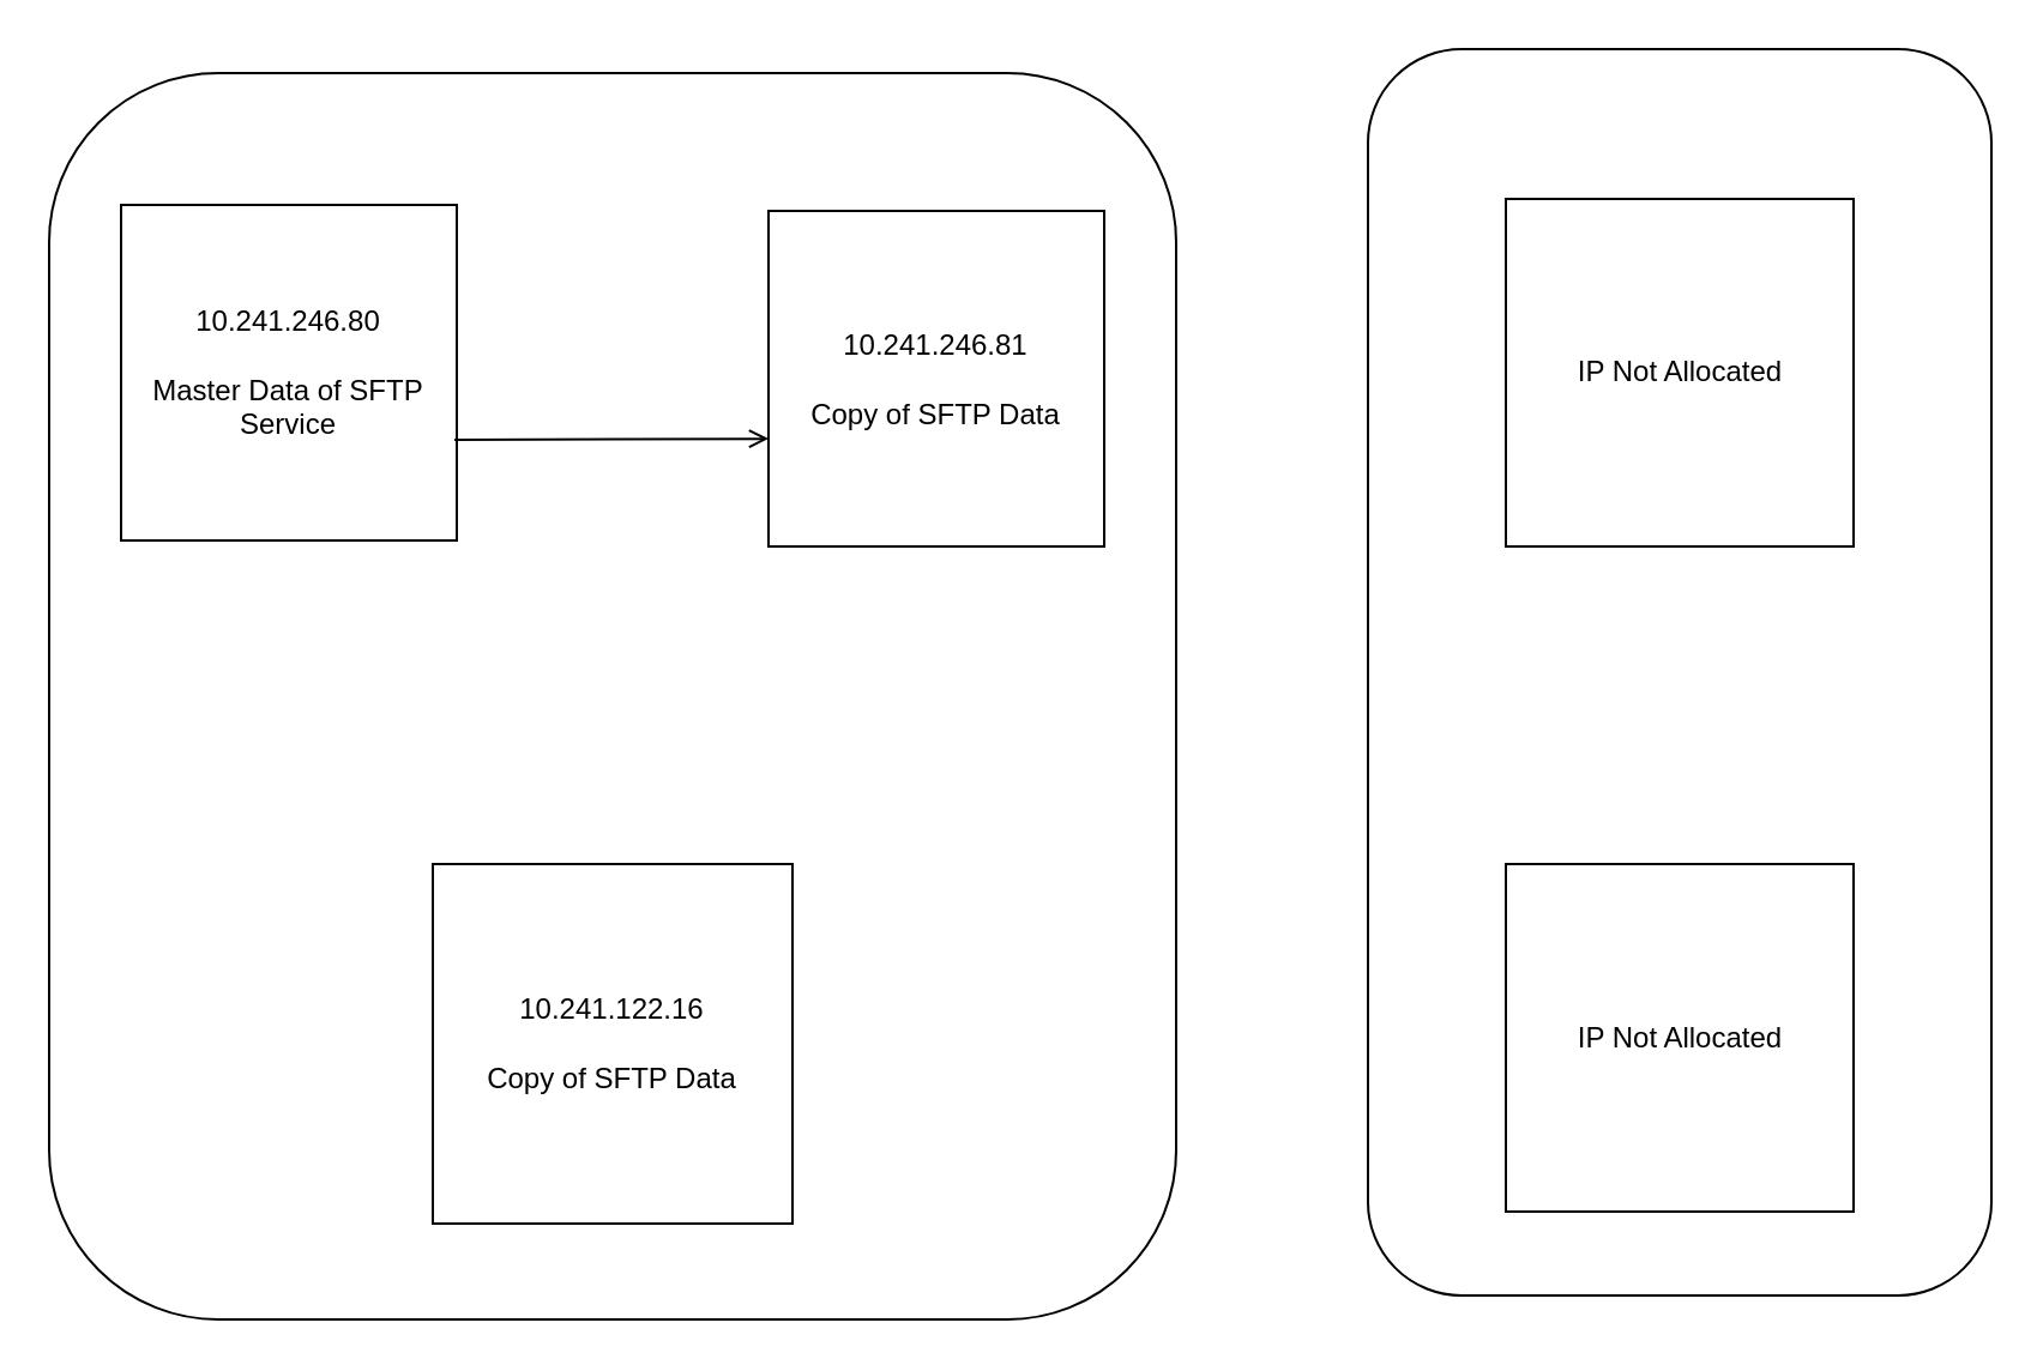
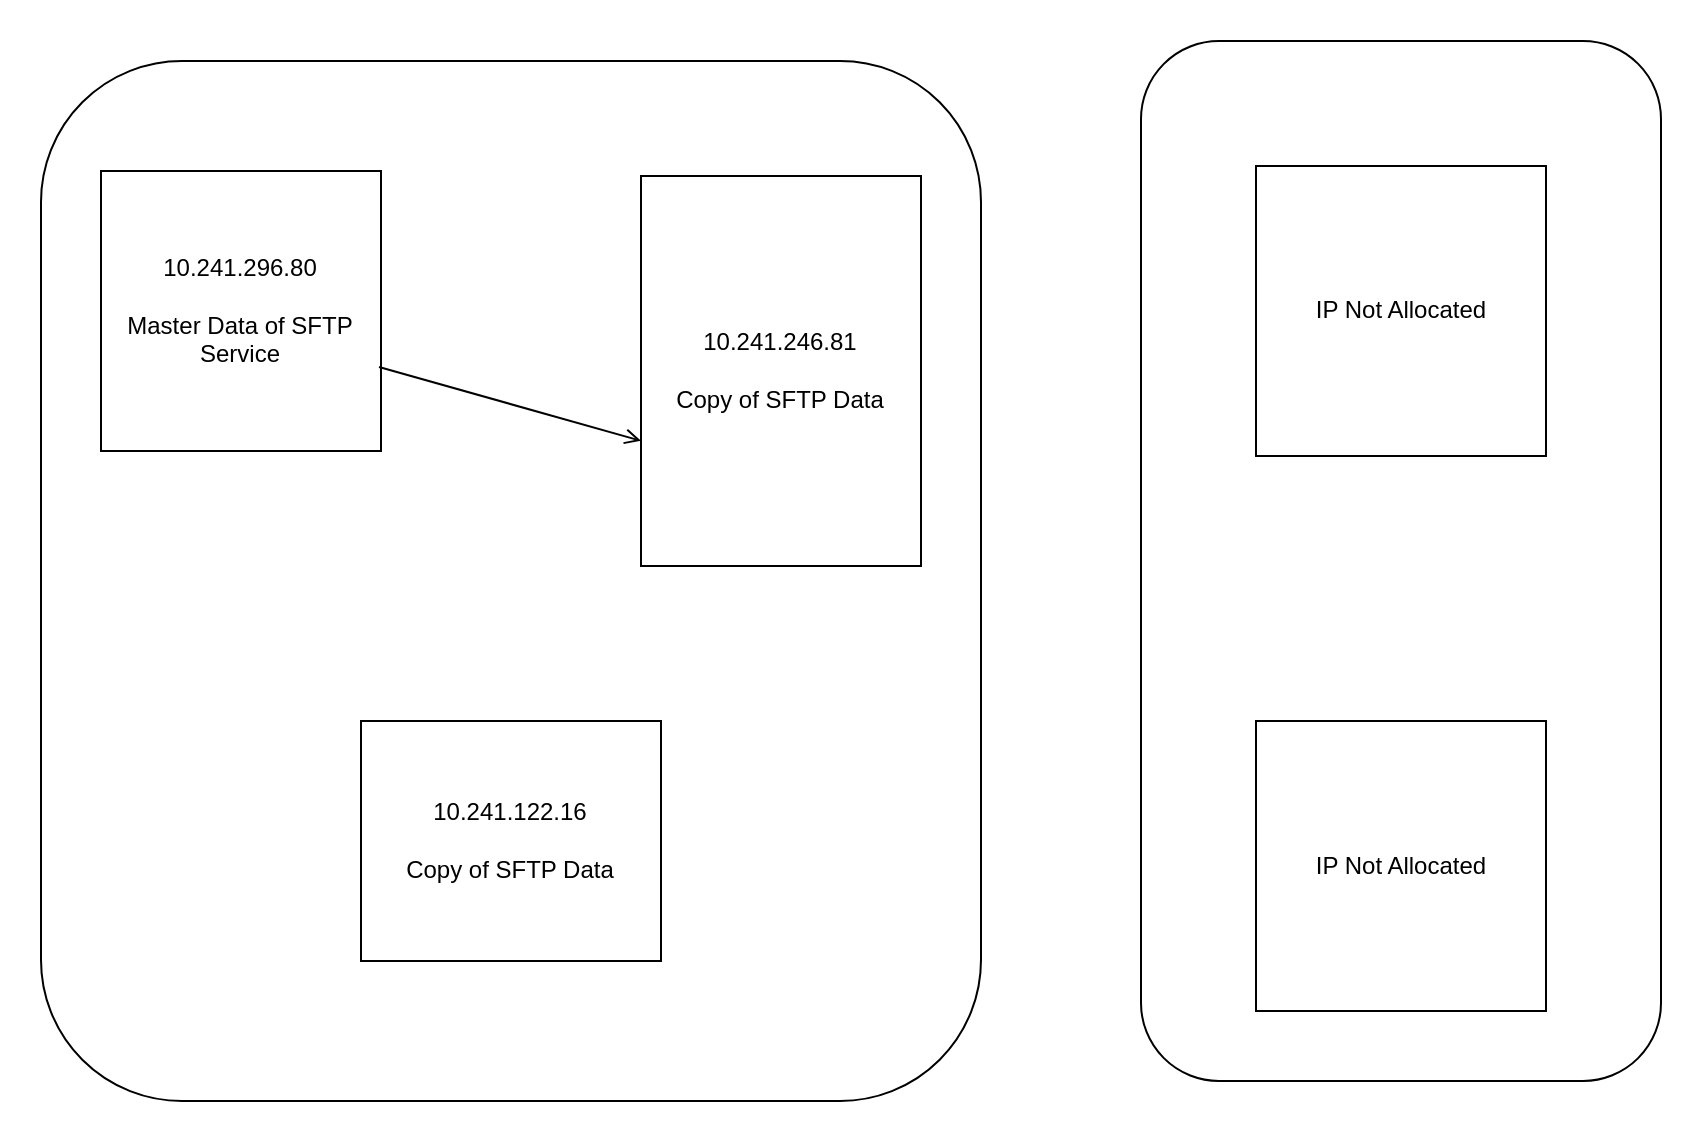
  <mxCell id="0" />
  <mxCell id="1" parent="0" />
  <mxCell id="2" value="" style="rounded=1;whiteSpace=wrap;html=1;" vertex="1" parent="1"><mxGeometry x="570" y="20" width="260" height="520" as="geometry" /></mxCell>
  <mxCell id="3" value="" style="rounded=1;whiteSpace=wrap;html=1;" vertex="1" parent="1"><mxGeometry x="20" y="30" width="470" height="520" as="geometry" /></mxCell>
- <mxCell id="4" value="10.241.122.16&lt;br&gt;&lt;br&gt;Copy of SFTP Data" style="whiteSpace=wrap;html=1;aspect=fixed;" vertex="1" parent="1"><mxGeometry x="180" y="360" width="150" height="150" as="geometry" /></mxCell>
- <mxCell id="5" value="10.241.246.81&lt;br&gt;&lt;br&gt;Copy of SFTP Data" style="whiteSpace=wrap;html=1;aspect=fixed;" vertex="1" parent="1"><mxGeometry x="320" y="87.5" width="140" height="140" as="geometry" /></mxCell>
- <mxCell id="6" value="10.241.246.80&lt;br&gt;&lt;br&gt;Master Data of SFTP Service" style="whiteSpace=wrap;html=1;aspect=fixed;" vertex="1" parent="1"><mxGeometry x="50" y="85" width="140" height="140" as="geometry" /></mxCell>
+ <mxCell id="4" value="10.241.122.16&lt;br&gt;&lt;br&gt;Copy of SFTP Data" style="whiteSpace=wrap;html=1;aspect=fixed;" vertex="1" parent="1"><mxGeometry x="180" y="360" width="150" height="120" as="geometry" /></mxCell>
+ <mxCell id="5" value="10.241.246.81&lt;br&gt;&lt;br&gt;Copy of SFTP Data" style="whiteSpace=wrap;html=1;aspect=fixed;" vertex="1" parent="1"><mxGeometry x="320" y="87.5" width="140" height="195" as="geometry" /></mxCell>
+ <mxCell id="6" value="10.241.296.80&lt;br&gt;&lt;br&gt;Master Data of SFTP Service" style="whiteSpace=wrap;html=1;aspect=fixed;" vertex="1" parent="1"><mxGeometry x="50" y="85" width="140" height="140" as="geometry" /></mxCell>
  <mxCell id="7" value="IP Not Allocated" style="whiteSpace=wrap;html=1;aspect=fixed;" vertex="1" parent="1"><mxGeometry x="627.5" y="82.5" width="145" height="145" as="geometry" /></mxCell>
  <mxCell id="8" value="IP Not Allocated" style="whiteSpace=wrap;html=1;aspect=fixed;" vertex="1" parent="1"><mxGeometry x="627.5" y="360" width="145" height="145" as="geometry" /></mxCell>
  <mxCell id="9" value="" style="endArrow=open;html=1;rounded=0;exitX=0.993;exitY=0.7;exitDx=0;exitDy=0;exitPerimeter=0;entryX=0;entryY=0.679;entryDx=0;entryDy=0;entryPerimeter=0;" edge="1" parent="1" source="6" target="5"><mxGeometry width="50" height="50" relative="1" as="geometry"><mxPoint x="400" y="350" as="sourcePoint" /><mxPoint x="450" y="300" as="targetPoint" /></mxGeometry></mxCell>
